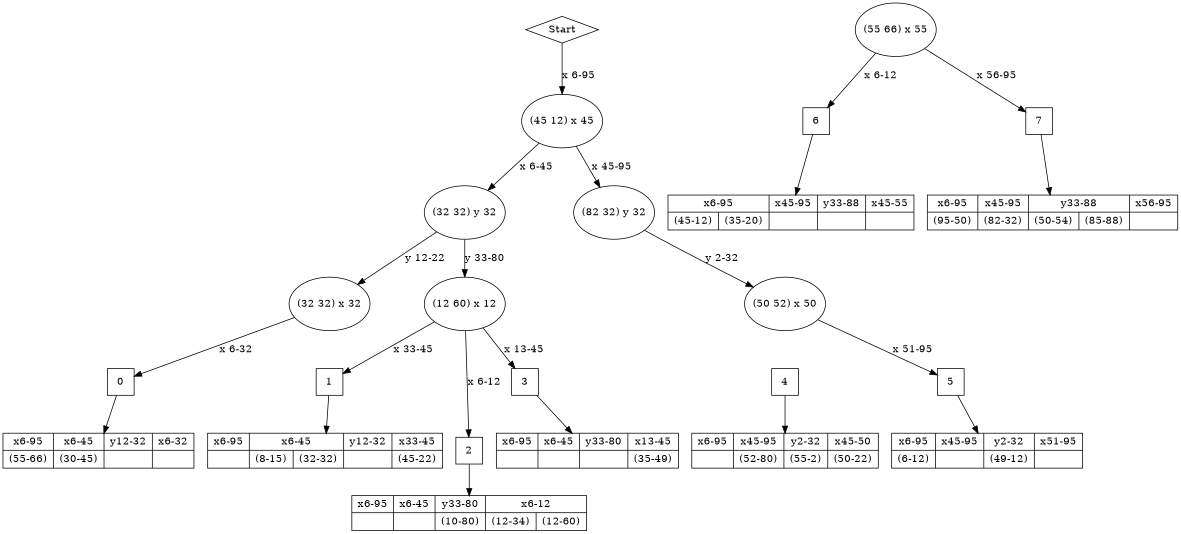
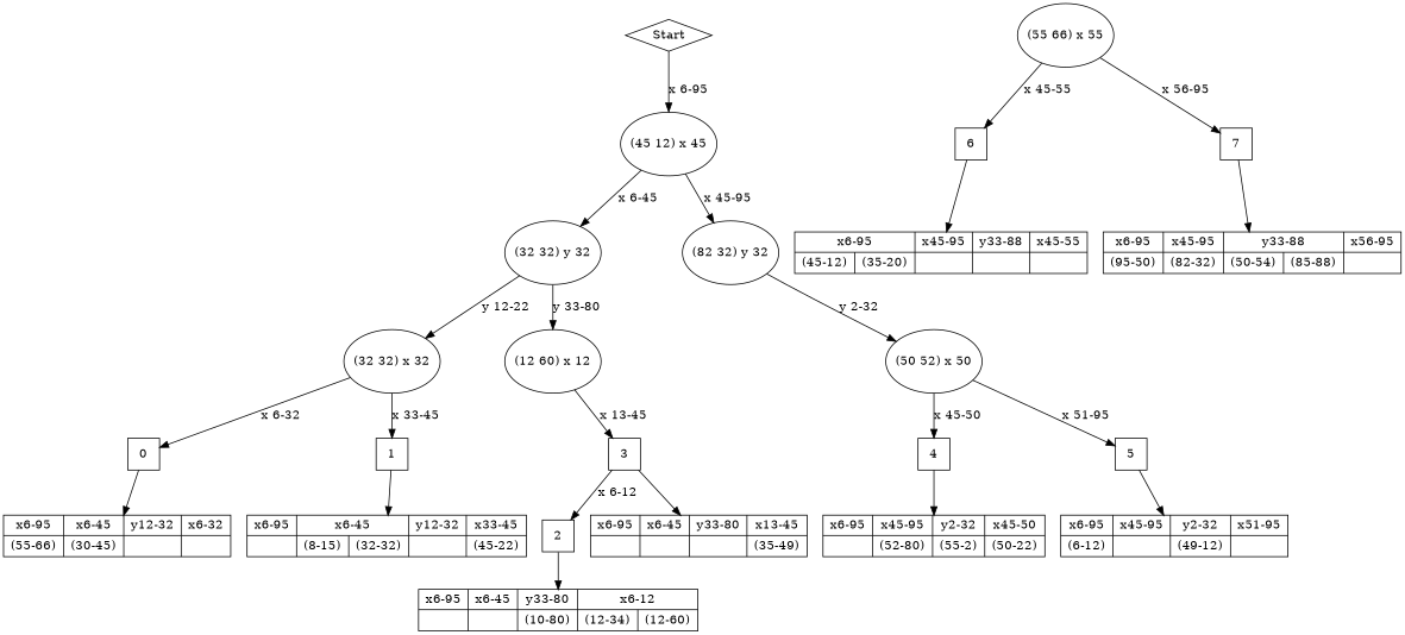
  digraph {
    node [shape=rectangle]
    n1 [label=Start shape=diamond]
    n2 [height=1 label="(45 12) x 45" width=1 shape=""]
    n3 [height=1 label="(32 32) y 32" width=1 shape=""]
    n4 [height=1 label="(82 32) y 32" width=1 shape=""]
    n5 [height=1 label="(32 32) x 32" width=1 shape=""]
    n6 [height=1 label="(12 60) x 12" width=1 shape=""]
    n7 [height=1 label="(50 52) x 50" width=1 shape=""]
    n8 [height=0.5 label=0 width=0.5]
    n9 [height=0.5 label=1 width=0.5]
    n10 [height=0.5 label=2 width=0.5]
    n11 [height=0.5 label=3 width=0.5]
    n12 [label=" {x6-95|{ (55-66)}}|{x6-45|{ (30-45)}}|{y12-32|{}}|{x6-32|{}}" shape=record]
    n13 [label=" {x6-95|{}}|{x6-45|{ (8-15)|(32-32)}}|{y12-32|{}}|{x33-45|{ (45-22)}}" shape=record]
    n14 [label=" {x6-95|{}}|{x6-45|{}}|{y33-80|{ (10-80)}}|{x6-12|{ (12-34)|(12-60)}}" shape=record]
    n15 [label=" {x6-95|{}}|{x6-45|{}}|{y33-80|{}}|{x13-45|{ (35-49)}}" shape=record]
    n16 [height=0.5 label=4 width=0.5]
    n17 [height=0.5 label=5 width=0.5]
    n18 [height=1 label="(55 66) x 55" width=1 shape=""]
    n19 [height=0.5 label=6 width=0.5]
    n20 [height=0.5 label=7 width=0.5]
    n21 [label=" {x6-95|{}}|{x45-95|{ (52-80)}}|{y2-32|{ (55-2)}}|{x45-50|{ (50-22)}}" shape=record]
    n22 [label=" {x6-95|{ (6-12)}}|{x45-95|{}}|{y2-32|{ (49-12)}}|{x51-95|{}}" shape=record]
    n23 [label=" {x6-95|{ (45-12)|(35-20)}}|{x45-95|{}}|{y33-88|{}}|{x45-55|{}}" shape=record]
    n24 [label=" {x6-95|{ (95-50)}}|{x45-95|{ (82-32)}}|{y33-88|{ (50-54)|(85-88)}}|{x56-95|{}}" shape=record]
    n1 -> n2 [label="x 6-95"]
    n2 -> n3 [label="x 6-45"]
    n2 -> n4 [label="x 45-95"]
    n3 -> n5 [label="y 12-22"]
    n3 -> n6 [label="y 33-80"]
    n4 -> n7 [label="y 2-32"]
    n5 -> n8 [label="x 6-32"]
-   n6 -> n9 [label="x 33-45"]
-   n6 -> n10 [label="x 6-12"]
+   n5 -> n9 [label="x 33-45"]
+   n11 -> n10 [label="x 6-12"]
    n6 -> n11 [label="x 13-45"]
+   n7 -> n16 [label="x 45-50"]
    n7 -> n17 [label="x 51-95"]
    n8 -> n12
    n9 -> n13
    n10 -> n14
    n11 -> n15
    n16 -> n21
    n17 -> n22
-   n18 -> n19 [label="x 6-12"]
+   n18 -> n19 [label="x 45-55"]
    n18 -> n20 [label="x 56-95"]
    n19 -> n23
    n20 -> n24
  }
